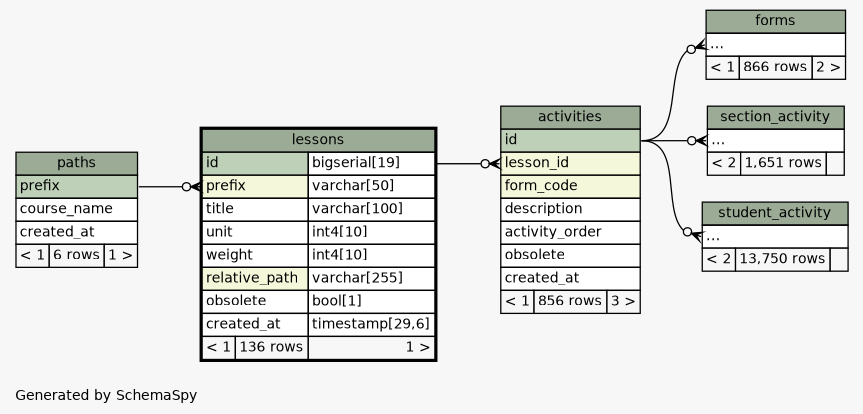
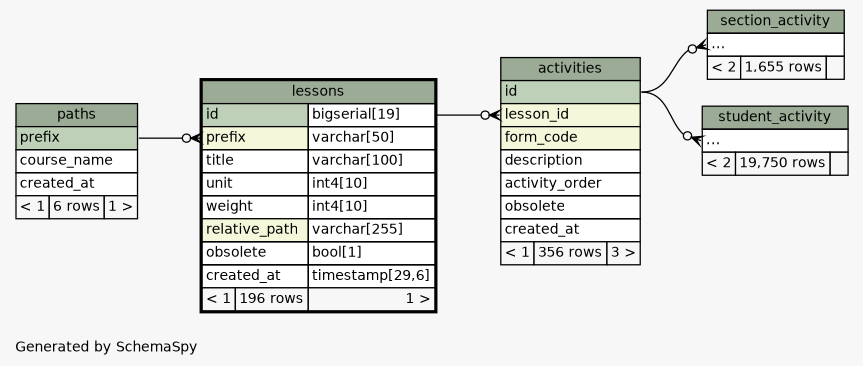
  digraph {
    bgcolor="#f7f7f7"
    fontname=Helvetica
    fontsize=11
    label="\nGenerated by SchemaSpy"
    labeljust=l
    nodesep=0.18
    rankdir=RL
    ranksep=0.46
    node [fontname=Helvetica fontsize=11 shape=plaintext]
    edge [arrowhead=none arrowsize=0.8 arrowtail=crowodot dir=back headport="id:e" tailport="elipses:w"]
-   n1 [label=<     <TABLE BORDER="0" CELLBORDER="1" CELLSPACING="0" BGCOLOR="#ffffff">       <TR><TD COLSPAN="3" BGCOLOR="#9bab96" ALIGN="CENTER">activities</TD></TR>       <TR><TD PORT="id" COLSPAN="3" BGCOLOR="#bed1b8" ALIGN="LEFT">id</TD></TR>       <TR><TD PORT="lesson_id" COLSPAN="3" BGCOLOR="#f4f7da" ALIGN="LEFT">lesson_id</TD></TR>       <TR><TD PORT="form_code" COLSPAN="3" BGCOLOR="#f4f7da" ALIGN="LEFT">form_code</TD></TR>       <TR><TD PORT="description" COLSPAN="3" ALIGN="LEFT">description</TD></TR>       <TR><TD PORT="activity_order" COLSPAN="3" ALIGN="LEFT">activity_order</TD></TR>       <TR><TD PORT="obsolete" COLSPAN="3" ALIGN="LEFT">obsolete</TD></TR>       <TR><TD PORT="created_at" COLSPAN="3" ALIGN="LEFT">created_at</TD></TR>       <TR><TD ALIGN="LEFT" BGCOLOR="#f7f7f7">&lt; 1</TD><TD ALIGN="RIGHT" BGCOLOR="#f7f7f7">856 rows</TD><TD ALIGN="RIGHT" BGCOLOR="#f7f7f7">3 &gt;</TD></TR>     </TABLE>>]
-   n2 [label=<     <TABLE BORDER="2" CELLBORDER="1" CELLSPACING="0" BGCOLOR="#ffffff">       <TR><TD COLSPAN="3" BGCOLOR="#9bab96" ALIGN="CENTER">lessons</TD></TR>       <TR><TD PORT="id" COLSPAN="2" BGCOLOR="#bed1b8" ALIGN="LEFT">id</TD><TD PORT="id.type" ALIGN="LEFT">bigserial[19]</TD></TR>       <TR><TD PORT="prefix" COLSPAN="2" BGCOLOR="#f4f7da" ALIGN="LEFT">prefix</TD><TD PORT="prefix.type" ALIGN="LEFT">varchar[50]</TD></TR>       <TR><TD PORT="title" COLSPAN="2" ALIGN="LEFT">title</TD><TD PORT="title.type" ALIGN="LEFT">varchar[100]</TD></TR>       <TR><TD PORT="unit" COLSPAN="2" ALIGN="LEFT">unit</TD><TD PORT="unit.type" ALIGN="LEFT">int4[10]</TD></TR>       <TR><TD PORT="weight" COLSPAN="2" ALIGN="LEFT">weight</TD><TD PORT="weight.type" ALIGN="LEFT">int4[10]</TD></TR>       <TR><TD PORT="relative_path" COLSPAN="2" BGCOLOR="#f4f7da" ALIGN="LEFT">relative_path</TD><TD PORT="relative_path.type" ALIGN="LEFT">varchar[255]</TD></TR>       <TR><TD PORT="obsolete" COLSPAN="2" ALIGN="LEFT">obsolete</TD><TD PORT="obsolete.type" ALIGN="LEFT">bool[1]</TD></TR>       <TR><TD PORT="created_at" COLSPAN="2" ALIGN="LEFT">created_at</TD><TD PORT="created_at.type" ALIGN="LEFT">timestamp[29,6]</TD></TR>       <TR><TD ALIGN="LEFT" BGCOLOR="#f7f7f7">&lt; 1</TD><TD ALIGN="RIGHT" BGCOLOR="#f7f7f7">136 rows</TD><TD ALIGN="RIGHT" BGCOLOR="#f7f7f7">1 &gt;</TD></TR>     </TABLE>>]
+   n1 [label=<     <TABLE BORDER="0" CELLBORDER="1" CELLSPACING="0" BGCOLOR="#ffffff">       <TR><TD COLSPAN="3" BGCOLOR="#9bab96" ALIGN="CENTER">activities</TD></TR>       <TR><TD PORT="id" COLSPAN="3" BGCOLOR="#bed1b8" ALIGN="LEFT">id</TD></TR>       <TR><TD PORT="lesson_id" COLSPAN="3" BGCOLOR="#f4f7da" ALIGN="LEFT">lesson_id</TD></TR>       <TR><TD PORT="form_code" COLSPAN="3" BGCOLOR="#f4f7da" ALIGN="LEFT">form_code</TD></TR>       <TR><TD PORT="description" COLSPAN="3" ALIGN="LEFT">description</TD></TR>       <TR><TD PORT="activity_order" COLSPAN="3" ALIGN="LEFT">activity_order</TD></TR>       <TR><TD PORT="obsolete" COLSPAN="3" ALIGN="LEFT">obsolete</TD></TR>       <TR><TD PORT="created_at" COLSPAN="3" ALIGN="LEFT">created_at</TD></TR>       <TR><TD ALIGN="LEFT" BGCOLOR="#f7f7f7">&lt; 1</TD><TD ALIGN="RIGHT" BGCOLOR="#f7f7f7">356 rows</TD><TD ALIGN="RIGHT" BGCOLOR="#f7f7f7">3 &gt;</TD></TR>     </TABLE>>]
+   n2 [label=<     <TABLE BORDER="2" CELLBORDER="1" CELLSPACING="0" BGCOLOR="#ffffff">       <TR><TD COLSPAN="3" BGCOLOR="#9bab96" ALIGN="CENTER">lessons</TD></TR>       <TR><TD PORT="id" COLSPAN="2" BGCOLOR="#bed1b8" ALIGN="LEFT">id</TD><TD PORT="id.type" ALIGN="LEFT">bigserial[19]</TD></TR>       <TR><TD PORT="prefix" COLSPAN="2" BGCOLOR="#f4f7da" ALIGN="LEFT">prefix</TD><TD PORT="prefix.type" ALIGN="LEFT">varchar[50]</TD></TR>       <TR><TD PORT="title" COLSPAN="2" ALIGN="LEFT">title</TD><TD PORT="title.type" ALIGN="LEFT">varchar[100]</TD></TR>       <TR><TD PORT="unit" COLSPAN="2" ALIGN="LEFT">unit</TD><TD PORT="unit.type" ALIGN="LEFT">int4[10]</TD></TR>       <TR><TD PORT="weight" COLSPAN="2" ALIGN="LEFT">weight</TD><TD PORT="weight.type" ALIGN="LEFT">int4[10]</TD></TR>       <TR><TD PORT="relative_path" COLSPAN="2" BGCOLOR="#f4f7da" ALIGN="LEFT">relative_path</TD><TD PORT="relative_path.type" ALIGN="LEFT">varchar[255]</TD></TR>       <TR><TD PORT="obsolete" COLSPAN="2" ALIGN="LEFT">obsolete</TD><TD PORT="obsolete.type" ALIGN="LEFT">bool[1]</TD></TR>       <TR><TD PORT="created_at" COLSPAN="2" ALIGN="LEFT">created_at</TD><TD PORT="created_at.type" ALIGN="LEFT">timestamp[29,6]</TD></TR>       <TR><TD ALIGN="LEFT" BGCOLOR="#f7f7f7">&lt; 1</TD><TD ALIGN="RIGHT" BGCOLOR="#f7f7f7">196 rows</TD><TD ALIGN="RIGHT" BGCOLOR="#f7f7f7">1 &gt;</TD></TR>     </TABLE>>]
    n3 [label=<     <TABLE BORDER="0" CELLBORDER="1" CELLSPACING="0" BGCOLOR="#ffffff">       <TR><TD COLSPAN="3" BGCOLOR="#9bab96" ALIGN="CENTER">paths</TD></TR>       <TR><TD PORT="prefix" COLSPAN="3" BGCOLOR="#bed1b8" ALIGN="LEFT">prefix</TD></TR>       <TR><TD PORT="course_name" COLSPAN="3" ALIGN="LEFT">course_name</TD></TR>       <TR><TD PORT="created_at" COLSPAN="3" ALIGN="LEFT">created_at</TD></TR>       <TR><TD ALIGN="LEFT" BGCOLOR="#f7f7f7">&lt; 1</TD><TD ALIGN="RIGHT" BGCOLOR="#f7f7f7">6 rows</TD><TD ALIGN="RIGHT" BGCOLOR="#f7f7f7">1 &gt;</TD></TR>     </TABLE>>]
-   n4 [label=<     <TABLE BORDER="0" CELLBORDER="1" CELLSPACING="0" BGCOLOR="#ffffff">       <TR><TD COLSPAN="3" BGCOLOR="#9bab96" ALIGN="CENTER">forms</TD></TR>       <TR><TD PORT="elipses" COLSPAN="3" ALIGN="LEFT">...</TD></TR>       <TR><TD ALIGN="LEFT" BGCOLOR="#f7f7f7">&lt; 1</TD><TD ALIGN="RIGHT" BGCOLOR="#f7f7f7">866 rows</TD><TD ALIGN="RIGHT" BGCOLOR="#f7f7f7">2 &gt;</TD></TR>     </TABLE>>]
-   n5 [label=<     <TABLE BORDER="0" CELLBORDER="1" CELLSPACING="0" BGCOLOR="#ffffff">       <TR><TD COLSPAN="3" BGCOLOR="#9bab96" ALIGN="CENTER">section_activity</TD></TR>       <TR><TD PORT="elipses" COLSPAN="3" ALIGN="LEFT">...</TD></TR>       <TR><TD ALIGN="LEFT" BGCOLOR="#f7f7f7">&lt; 2</TD><TD ALIGN="RIGHT" BGCOLOR="#f7f7f7">1,651 rows</TD><TD ALIGN="RIGHT" BGCOLOR="#f7f7f7">  </TD></TR>     </TABLE>>]
-   n6 [label=<     <TABLE BORDER="0" CELLBORDER="1" CELLSPACING="0" BGCOLOR="#ffffff">       <TR><TD COLSPAN="3" BGCOLOR="#9bab96" ALIGN="CENTER">student_activity</TD></TR>       <TR><TD PORT="elipses" COLSPAN="3" ALIGN="LEFT">...</TD></TR>       <TR><TD ALIGN="LEFT" BGCOLOR="#f7f7f7">&lt; 2</TD><TD ALIGN="RIGHT" BGCOLOR="#f7f7f7">13,750 rows</TD><TD ALIGN="RIGHT" BGCOLOR="#f7f7f7">  </TD></TR>     </TABLE>>]
+   n5 [label=<     <TABLE BORDER="0" CELLBORDER="1" CELLSPACING="0" BGCOLOR="#ffffff">       <TR><TD COLSPAN="3" BGCOLOR="#9bab96" ALIGN="CENTER">section_activity</TD></TR>       <TR><TD PORT="elipses" COLSPAN="3" ALIGN="LEFT">...</TD></TR>       <TR><TD ALIGN="LEFT" BGCOLOR="#f7f7f7">&lt; 2</TD><TD ALIGN="RIGHT" BGCOLOR="#f7f7f7">1,655 rows</TD><TD ALIGN="RIGHT" BGCOLOR="#f7f7f7">  </TD></TR>     </TABLE>>]
+   n6 [label=<     <TABLE BORDER="0" CELLBORDER="1" CELLSPACING="0" BGCOLOR="#ffffff">       <TR><TD COLSPAN="3" BGCOLOR="#9bab96" ALIGN="CENTER">student_activity</TD></TR>       <TR><TD PORT="elipses" COLSPAN="3" ALIGN="LEFT">...</TD></TR>       <TR><TD ALIGN="LEFT" BGCOLOR="#f7f7f7">&lt; 2</TD><TD ALIGN="RIGHT" BGCOLOR="#f7f7f7">19,750 rows</TD><TD ALIGN="RIGHT" BGCOLOR="#f7f7f7">  </TD></TR>     </TABLE>>]
    n1 -> n2 [headport="id.type:e" tailport="lesson_id:w"]
    n2 -> n3 [headport="prefix:e" tailport="prefix:w"]
-   n4 -> n1
    n5 -> n1
    n6 -> n1
  }
